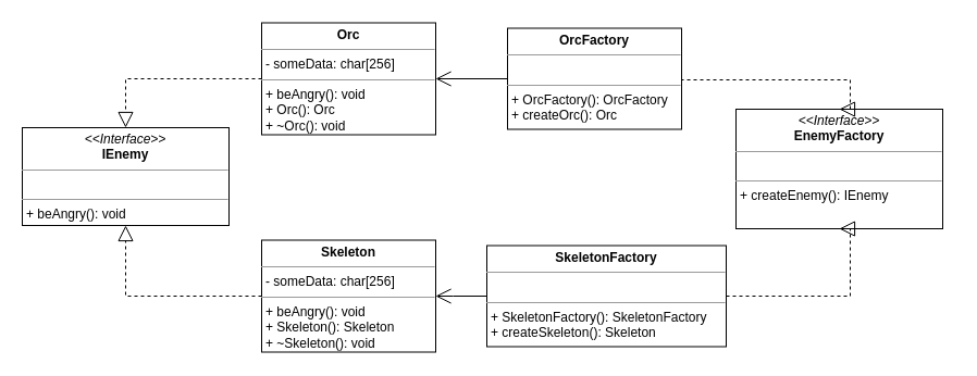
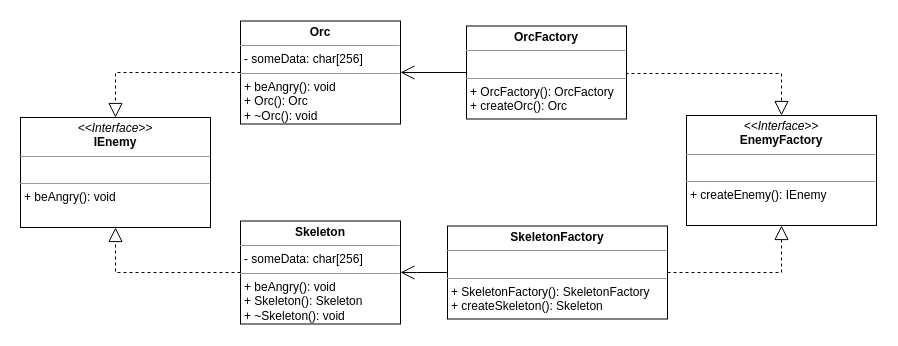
  <mxCell id="0" />
  <mxCell id="1" parent="0" />
- <mxCell id="2" value="&lt;p style=&quot;margin:0px;margin-top:4px;text-align:center;&quot;&gt;&lt;i&gt;&amp;lt;&amp;lt;Interface&amp;gt;&amp;gt;&lt;/i&gt;&lt;br&gt;&lt;b&gt;IEnemy&lt;/b&gt;&lt;/p&gt;&lt;hr size=&quot;1&quot;&gt;&lt;p style=&quot;margin:0px;margin-left:4px;&quot;&gt;&lt;br&gt;&lt;/p&gt;&lt;hr size=&quot;1&quot;&gt;&lt;p style=&quot;margin:0px;margin-left:4px;&quot;&gt;+ beAngry(): void&lt;br&gt;&lt;/p&gt;" style="verticalAlign=top;align=left;overflow=fill;fontSize=12;fontFamily=Helvetica;html=1;whiteSpace=wrap;" parent="1" vertex="1"><mxGeometry x="20" y="117" width="190" height="90" as="geometry" /></mxCell>
+ <mxCell id="2" value="&lt;p style=&quot;margin:0px;margin-top:4px;text-align:center;&quot;&gt;&lt;i&gt;&amp;lt;&amp;lt;Interface&amp;gt;&amp;gt;&lt;/i&gt;&lt;br&gt;&lt;b&gt;IEnemy&lt;/b&gt;&lt;/p&gt;&lt;hr size=&quot;1&quot;&gt;&lt;p style=&quot;margin:0px;margin-left:4px;&quot;&gt;&lt;br&gt;&lt;/p&gt;&lt;hr size=&quot;1&quot;&gt;&lt;p style=&quot;margin:0px;margin-left:4px;&quot;&gt;+ beAngry(): void&lt;br&gt;&lt;/p&gt;" style="verticalAlign=top;align=left;overflow=fill;fontSize=12;fontFamily=Helvetica;html=1;whiteSpace=wrap;" parent="1" vertex="1"><mxGeometry x="20" y="117" width="190" height="110" as="geometry" /></mxCell>
  <mxCell id="3" value="&lt;p style=&quot;margin:0px;margin-top:4px;text-align:center;&quot;&gt;&lt;b&gt;Skeleton&lt;/b&gt;&lt;/p&gt;&lt;hr size=&quot;1&quot;&gt;&lt;p style=&quot;margin:0px;margin-left:4px;&quot;&gt;- someData: char[256]&lt;/p&gt;&lt;hr size=&quot;1&quot;&gt;&lt;p style=&quot;margin:0px;margin-left:4px;&quot;&gt;+ beAngry(): void&lt;br&gt;&lt;/p&gt;&lt;p style=&quot;margin:0px;margin-left:4px;&quot;&gt;+ Skeleton(): Skeleton&lt;/p&gt;&lt;p style=&quot;margin:0px;margin-left:4px;&quot;&gt;+ ~Skeleton(): void&lt;/p&gt;&lt;p style=&quot;margin:0px;margin-left:4px;&quot;&gt;&lt;br&gt;&lt;/p&gt;" style="verticalAlign=top;align=left;overflow=fill;fontSize=12;fontFamily=Helvetica;html=1;whiteSpace=wrap;" parent="1" vertex="1"><mxGeometry x="240" y="220.5" width="160" height="103" as="geometry" /></mxCell>
  <mxCell id="4" value="&lt;p style=&quot;margin:0px;margin-top:4px;text-align:center;&quot;&gt;&lt;b&gt;Orc&lt;/b&gt;&lt;/p&gt;&lt;hr size=&quot;1&quot;&gt;&lt;p style=&quot;margin:0px;margin-left:4px;&quot;&gt;- someData: char[256]&lt;/p&gt;&lt;hr size=&quot;1&quot;&gt;&lt;p style=&quot;margin:0px;margin-left:4px;&quot;&gt;+ beAngry(): void&lt;/p&gt;&lt;p style=&quot;margin:0px;margin-left:4px;&quot;&gt;+ Orc(): Orc&lt;/p&gt;&lt;p style=&quot;margin:0px;margin-left:4px;&quot;&gt;+ ~Orc(): void&lt;/p&gt;&lt;p style=&quot;margin:0px;margin-left:4px;&quot;&gt;&lt;br&gt;&lt;/p&gt;" style="verticalAlign=top;align=left;overflow=fill;fontSize=12;fontFamily=Helvetica;html=1;whiteSpace=wrap;" parent="1" vertex="1"><mxGeometry x="240" y="20.5" width="160" height="103" as="geometry" /></mxCell>
  <mxCell id="5" value="" style="endArrow=block;dashed=1;endFill=0;endSize=12;html=1;rounded=0;edgeStyle=orthogonalEdgeStyle;exitX=0;exitY=0.5;exitDx=0;exitDy=0;entryX=0.5;entryY=1;entryDx=0;entryDy=0;" parent="1" source="3" target="2" edge="1"><mxGeometry width="160" relative="1" as="geometry"><mxPoint x="80" y="290" as="sourcePoint" /><mxPoint x="240" y="290" as="targetPoint" /><Array as="points"><mxPoint x="115" y="272" /></Array></mxGeometry></mxCell>
  <mxCell id="6" value="" style="endArrow=block;dashed=1;endFill=0;endSize=12;html=1;rounded=0;edgeStyle=orthogonalEdgeStyle;exitX=0;exitY=0.5;exitDx=0;exitDy=0;entryX=0.5;entryY=0;entryDx=0;entryDy=0;" parent="1" source="4" target="2" edge="1"><mxGeometry width="160" relative="1" as="geometry"><mxPoint x="225" y="78" as="sourcePoint" /><mxPoint x="100" y="50" as="targetPoint" /></mxGeometry></mxCell>
- <mxCell id="7" value="&lt;p style=&quot;margin:0px;margin-top:4px;text-align:center;&quot;&gt;&lt;i&gt;&amp;lt;&amp;lt;Interface&amp;gt;&amp;gt;&lt;/i&gt;&lt;br&gt;&lt;b&gt;EnemyFactory&lt;/b&gt;&lt;/p&gt;&lt;hr size=&quot;1&quot;&gt;&lt;p style=&quot;margin:0px;margin-left:4px;&quot;&gt;&lt;br&gt;&lt;/p&gt;&lt;hr size=&quot;1&quot;&gt;&lt;p style=&quot;margin:0px;margin-left:4px;&quot;&gt;&lt;span style=&quot;background-color: initial;&quot;&gt;+ createEnemy(): IEnemy&lt;/span&gt;&lt;br&gt;&lt;/p&gt;" style="verticalAlign=top;align=left;overflow=fill;fontSize=12;fontFamily=Helvetica;html=1;whiteSpace=wrap;" parent="1" vertex="1"><mxGeometry x="676" y="100" width="190" height="110" as="geometry" /></mxCell>
+ <mxCell id="7" value="&lt;p style=&quot;margin:0px;margin-top:4px;text-align:center;&quot;&gt;&lt;i&gt;&amp;lt;&amp;lt;Interface&amp;gt;&amp;gt;&lt;/i&gt;&lt;br&gt;&lt;b&gt;EnemyFactory&lt;/b&gt;&lt;/p&gt;&lt;hr size=&quot;1&quot;&gt;&lt;p style=&quot;margin:0px;margin-left:4px;&quot;&gt;&lt;br&gt;&lt;/p&gt;&lt;hr size=&quot;1&quot;&gt;&lt;p style=&quot;margin:0px;margin-left:4px;&quot;&gt;&lt;span style=&quot;background-color: initial;&quot;&gt;+ createEnemy(): IEnemy&lt;/span&gt;&lt;br&gt;&lt;/p&gt;" style="verticalAlign=top;align=left;overflow=fill;fontSize=12;fontFamily=Helvetica;html=1;whiteSpace=wrap;" parent="1" vertex="1"><mxGeometry x="686" y="115" width="190" height="110" as="geometry" /></mxCell>
  <mxCell id="8" value="&lt;p style=&quot;margin:0px;margin-top:4px;text-align:center;&quot;&gt;&lt;b&gt;OrcFactory&lt;/b&gt;&lt;/p&gt;&lt;hr size=&quot;1&quot;&gt;&lt;p style=&quot;margin:0px;margin-left:4px;&quot;&gt;&lt;br&gt;&lt;/p&gt;&lt;hr size=&quot;1&quot;&gt;&lt;p style=&quot;margin:0px;margin-left:4px;&quot;&gt;+ OrcFactory(): OrcFactory&lt;/p&gt;&lt;p style=&quot;margin:0px;margin-left:4px;&quot;&gt;+ createOrc(): Orc&lt;/p&gt;" style="verticalAlign=top;align=left;overflow=fill;fontSize=12;fontFamily=Helvetica;html=1;whiteSpace=wrap;" parent="1" vertex="1"><mxGeometry x="466" y="25.5" width="160" height="93" as="geometry" /></mxCell>
  <mxCell id="9" value="&lt;p style=&quot;margin:0px;margin-top:4px;text-align:center;&quot;&gt;&lt;b&gt;SkeletonFactory&lt;/b&gt;&lt;/p&gt;&lt;hr size=&quot;1&quot;&gt;&lt;p style=&quot;margin:0px;margin-left:4px;&quot;&gt;&lt;br&gt;&lt;/p&gt;&lt;hr size=&quot;1&quot;&gt;&lt;p style=&quot;margin:0px;margin-left:4px;&quot;&gt;+ SkeletonFactory(): SkeletonFactory&lt;/p&gt;&lt;p style=&quot;margin:0px;margin-left:4px;&quot;&gt;+ createSkeleton(): Skeleton&lt;/p&gt;" style="verticalAlign=top;align=left;overflow=fill;fontSize=12;fontFamily=Helvetica;html=1;whiteSpace=wrap;" parent="1" vertex="1"><mxGeometry x="447" y="225.5" width="220" height="93" as="geometry" /></mxCell>
  <mxCell id="10" value="" style="endArrow=block;dashed=1;endFill=0;endSize=12;html=1;rounded=0;edgeStyle=orthogonalEdgeStyle;exitX=1;exitY=0.5;exitDx=0;exitDy=0;entryX=0.5;entryY=1;entryDx=0;entryDy=0;" parent="1" source="9" target="7" edge="1"><mxGeometry width="160" relative="1" as="geometry"><mxPoint x="641" y="355" as="sourcePoint" /><mxPoint x="516" y="310" as="targetPoint" /><Array as="points"><mxPoint x="781" y="272" /></Array></mxGeometry></mxCell>
  <mxCell id="11" value="" style="endArrow=block;dashed=1;endFill=0;endSize=12;html=1;rounded=0;edgeStyle=orthogonalEdgeStyle;exitX=1;exitY=0.5;exitDx=0;exitDy=0;entryX=0.5;entryY=0;entryDx=0;entryDy=0;" parent="1" source="8" target="7" edge="1"><mxGeometry width="160" relative="1" as="geometry"><mxPoint x="811" y="45" as="sourcePoint" /><mxPoint x="686" y="0" as="targetPoint" /><Array as="points"><mxPoint x="781" y="73" /></Array></mxGeometry></mxCell>
  <mxCell id="12" value="" style="endArrow=open;endFill=1;endSize=12;html=1;rounded=0;edgeStyle=orthogonalEdgeStyle;exitX=0;exitY=0.5;exitDx=0;exitDy=0;entryX=1;entryY=0.5;entryDx=0;entryDy=0;" parent="1" source="9" target="3" edge="1"><mxGeometry width="160" relative="1" as="geometry"><mxPoint x="457" y="172.5" as="sourcePoint" /><mxPoint x="386" y="171.5" as="targetPoint" /><Array as="points"><mxPoint x="416" y="272" /><mxPoint x="416" y="272" /></Array></mxGeometry></mxCell>
  <mxCell id="13" value="" style="endArrow=open;endFill=1;endSize=12;html=1;rounded=0;edgeStyle=orthogonalEdgeStyle;exitX=0;exitY=0.5;exitDx=0;exitDy=0;entryX=1;entryY=0.5;entryDx=0;entryDy=0;" parent="1" source="8" target="4" edge="1"><mxGeometry width="160" relative="1" as="geometry"><mxPoint x="453" y="71.66" as="sourcePoint" /><mxPoint x="406" y="71.66" as="targetPoint" /><Array as="points" /></mxGeometry></mxCell>
